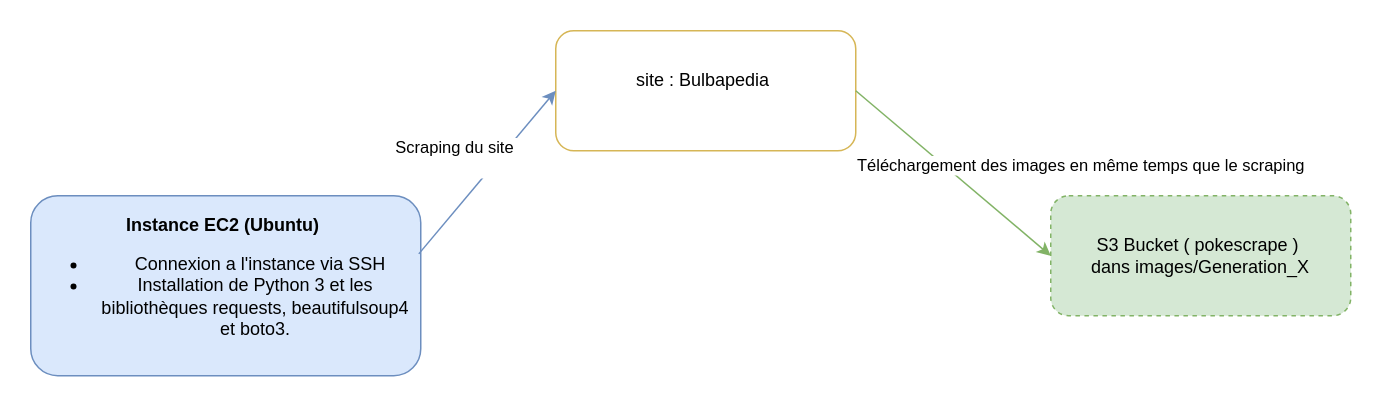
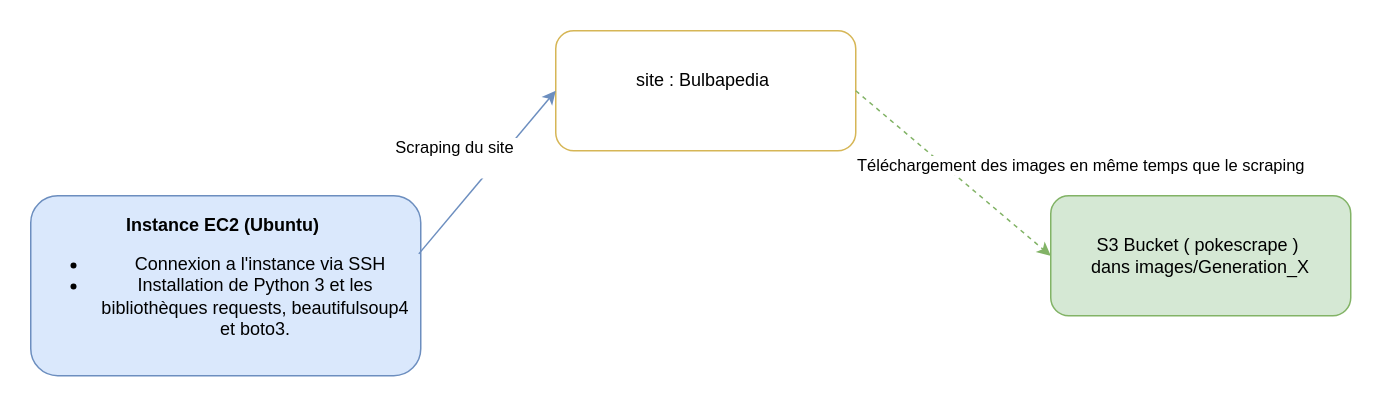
  <mxCell id="0" />
  <mxCell id="1" parent="0" />
  <mxCell id="2" value="&lt;div&gt;&lt;b style=&quot;background-color: transparent; color: light-dark(rgb(0, 0, 0), rgb(255, 255, 255));&quot;&gt;&lt;font face=&quot;Helvetica&quot;&gt;&lt;br&gt;&lt;/font&gt;&lt;/b&gt;&lt;/div&gt;&lt;div&gt;&lt;b style=&quot;background-color: transparent; color: light-dark(rgb(0, 0, 0), rgb(255, 255, 255));&quot;&gt;&lt;font face=&quot;Helvetica&quot;&gt;&lt;br&gt;&lt;/font&gt;&lt;/b&gt;&lt;/div&gt;&lt;div&gt;&lt;b style=&quot;background-color: transparent; color: light-dark(rgb(0, 0, 0), rgb(255, 255, 255));&quot;&gt;&lt;font face=&quot;Helvetica&quot;&gt;Instance EC2 (Ubuntu)&amp;nbsp;&lt;/font&gt;&lt;/b&gt;&lt;/div&gt;&lt;div&gt;&lt;ul&gt;&lt;li&gt;&lt;span style=&quot;background-color: transparent; color: light-dark(rgb(0, 0, 0), rgb(255, 255, 255));&quot;&gt;&amp;nbsp; Connexion a l'instance via SSH&lt;/span&gt;&lt;/li&gt;&lt;li&gt;Installation de&amp;nbsp;&lt;span style=&quot;background-color: transparent; color: light-dark(rgb(0, 0, 0), rgb(255, 255, 255)); white-space-collapse: preserve;&quot;&gt;Python 3&lt;/span&gt;&lt;span style=&quot;background-color: transparent; color: light-dark(rgb(0, 0, 0), rgb(255, 255, 255));&quot;&gt;&amp;nbsp;et les bibliothèques&amp;nbsp;&lt;/span&gt;&lt;code style=&quot;background-color: transparent; color: light-dark(rgb(0, 0, 0), rgb(255, 255, 255)); font-family: Helvetica;&quot; data-end=&quot;228&quot; data-start=&quot;218&quot;&gt;requests&lt;/code&gt;&lt;span style=&quot;background-color: transparent; color: light-dark(rgb(0, 0, 0), rgb(255, 255, 255));&quot;&gt;,&amp;nbsp;&lt;/span&gt;&lt;code style=&quot;background-color: transparent; color: light-dark(rgb(0, 0, 0), rgb(255, 255, 255));&quot; data-end=&quot;246&quot; data-start=&quot;230&quot;&gt;&lt;font face=&quot;Helvetica&quot;&gt;beautifulsoup4 et&lt;/font&gt;&lt;/code&gt;&lt;span style=&quot;background-color: transparent; color: light-dark(rgb(0, 0, 0), rgb(255, 255, 255));&quot;&gt;&amp;nbsp;&lt;/span&gt;&lt;code style=&quot;background-color: transparent; color: light-dark(rgb(0, 0, 0), rgb(255, 255, 255)); font-family: Helvetica;&quot; data-end=&quot;255&quot; data-start=&quot;248&quot;&gt;boto3.&lt;/code&gt;&lt;/li&gt;&lt;/ul&gt;&lt;/div&gt;&lt;div&gt;&lt;b&gt;&lt;font face=&quot;Helvetica&quot;&gt;&lt;br&gt;&lt;/font&gt;&lt;/b&gt;&lt;/div&gt;&lt;div&gt;&lt;b&gt;&lt;font face=&quot;Helvetica&quot;&gt;&amp;nbsp;&lt;/font&gt;&lt;/b&gt;&lt;/div&gt;" style="rounded=1;whiteSpace=wrap;html=1;fillColor=#dae8fc;strokeColor=#6c8ebf;" parent="1" vertex="1"><mxGeometry x="20" y="130" width="260" height="120" as="geometry" /></mxCell>
  <mxCell id="3" value="site : Bulbapedia&amp;nbsp;&lt;div&gt;&lt;br/&gt;&lt;/div&gt;" style="rounded=1;whiteSpace=wrap;html=1;fillColor=#ffffff;strokeColor=#d6b656;" parent="1" vertex="1"><mxGeometry x="370" y="20" width="200" height="80" as="geometry" /></mxCell>
- <mxCell id="4" value="S3 Bucket (&amp;nbsp;pokescrape )&lt;span style=&quot;background-color: transparent; color: light-dark(rgb(0, 0, 0), rgb(255, 255, 255));&quot;&gt;&amp;nbsp;&lt;/span&gt;&lt;div&gt;dans images/Generation_X&lt;/div&gt;" style="rounded=1;whiteSpace=wrap;html=1;fillColor=#d5e8d4;strokeColor=#82b366;dashed=1;" parent="1" vertex="1"><mxGeometry x="700" y="130" width="200" height="80" as="geometry" /></mxCell>
+ <mxCell id="4" value="S3 Bucket (&amp;nbsp;pokescrape )&lt;span style=&quot;background-color: transparent; color: light-dark(rgb(0, 0, 0), rgb(255, 255, 255));&quot;&gt;&amp;nbsp;&lt;/span&gt;&lt;div&gt;dans images/Generation_X&lt;/div&gt;" style="rounded=1;whiteSpace=wrap;html=1;fillColor=#d5e8d4;strokeColor=#82b366;" parent="1" vertex="1"><mxGeometry x="700" y="130" width="200" height="80" as="geometry" /></mxCell>
  <mxCell id="5" value="Scraping du site&amp;nbsp;&lt;div&gt;&lt;div&gt;&lt;br&gt;&lt;/div&gt;&lt;/div&gt;" style="endArrow=classic;html=1;rounded=0;strokeColor=#6c8ebf;entryX=0;entryY=0.5;entryDx=0;entryDy=0;exitX=0.995;exitY=0.323;exitDx=0;exitDy=0;exitPerimeter=0;" parent="1" source="2" target="3" edge="1"><mxGeometry x="-0.09" y="22" relative="1" as="geometry"><mxPoint x="600" y="110" as="targetPoint" /><Array as="points" /><mxPoint as="offset" /></mxGeometry></mxCell>
- <mxCell id="6" value="Téléchargement des images en même temps que le scraping" style="endArrow=classic;html=1;rounded=0;strokeColor=#82b366;entryX=0;entryY=0.5;entryDx=0;entryDy=0;exitX=1;exitY=0.5;exitDx=0;exitDy=0;" parent="1" source="3" target="4" edge="1"><mxGeometry x="0.724" y="59" relative="1" as="geometry"><mxPoint x="720" y="100" as="sourcePoint" /><mxPoint x="880" y="210.5" as="targetPoint" /><mxPoint as="offset" /></mxGeometry></mxCell>
+ <mxCell id="6" value="Téléchargement des images en même temps que le scraping" style="endArrow=classic;html=1;rounded=0;strokeColor=#82b366;entryX=0;entryY=0.5;entryDx=0;entryDy=0;exitX=1;exitY=0.5;exitDx=0;exitDy=0;dashed=1;" parent="1" source="3" target="4" edge="1"><mxGeometry x="0.724" y="59" relative="1" as="geometry"><mxPoint x="720" y="100" as="sourcePoint" /><mxPoint x="880" y="210.5" as="targetPoint" /><mxPoint as="offset" /></mxGeometry></mxCell>
